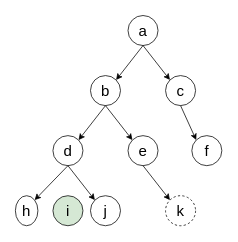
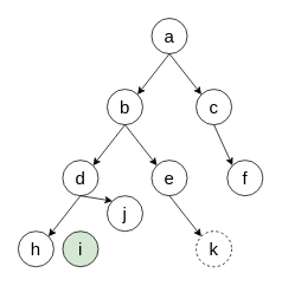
  <mxCell id="0" />
  <mxCell id="1" parent="0" />
  <mxCell id="2" value="&lt;font style=&quot;font-size: 20px&quot;&gt;a&lt;/font&gt;" style="ellipse;whiteSpace=wrap;html=1;aspect=fixed;" vertex="1" parent="1"><mxGeometry x="170" y="20" width="40" height="40" as="geometry" /></mxCell>
  <mxCell id="3" value="&lt;font style=&quot;font-size: 20px&quot;&gt;c&lt;/font&gt;" style="ellipse;whiteSpace=wrap;html=1;aspect=fixed;" vertex="1" parent="1"><mxGeometry x="220" y="100" width="40" height="40" as="geometry" /></mxCell>
  <mxCell id="4" value="&lt;font style=&quot;font-size: 20px&quot;&gt;b&lt;/font&gt;" style="ellipse;whiteSpace=wrap;html=1;aspect=fixed;" vertex="1" parent="1"><mxGeometry x="120" y="100" width="40" height="40" as="geometry" /></mxCell>
  <mxCell id="5" value="" style="endArrow=classic;html=1;entryX=1;entryY=0;entryDx=0;entryDy=0;" edge="1" parent="1" target="4"><mxGeometry width="50" height="50" relative="1" as="geometry"><mxPoint x="190" y="60" as="sourcePoint" /><mxPoint x="145" y="110" as="targetPoint" /></mxGeometry></mxCell>
  <mxCell id="6" value="" style="endArrow=classic;html=1;entryX=0;entryY=0;entryDx=0;entryDy=0;" edge="1" parent="1" target="3"><mxGeometry width="50" height="50" relative="1" as="geometry"><mxPoint x="190" y="60" as="sourcePoint" /><mxPoint x="146.213" y="128.787" as="targetPoint" /></mxGeometry></mxCell>
  <mxCell id="7" value="&lt;font style=&quot;font-size: 20px&quot;&gt;e&lt;/font&gt;" style="ellipse;whiteSpace=wrap;html=1;aspect=fixed;" vertex="1" parent="1"><mxGeometry x="170" y="180" width="40" height="40" as="geometry" /></mxCell>
  <mxCell id="8" value="&lt;font style=&quot;font-size: 20px&quot;&gt;d&lt;/font&gt;" style="ellipse;whiteSpace=wrap;html=1;aspect=fixed;" vertex="1" parent="1"><mxGeometry x="70" y="180" width="40" height="40" as="geometry" /></mxCell>
  <mxCell id="9" value="&lt;font style=&quot;font-size: 20px&quot;&gt;i&lt;/font&gt;" style="ellipse;whiteSpace=wrap;html=1;aspect=fixed;fillColor=#d5e8d4;" vertex="1" parent="1"><mxGeometry x="70" y="260" width="40" height="40" as="geometry" /></mxCell>
  <mxCell id="10" value="" style="endArrow=classic;html=1;entryX=1;entryY=0;entryDx=0;entryDy=0;" edge="1" target="8" parent="1"><mxGeometry width="50" height="50" relative="1" as="geometry"><mxPoint x="140" y="140" as="sourcePoint" /><mxPoint x="95" y="190" as="targetPoint" /></mxGeometry></mxCell>
  <mxCell id="11" value="" style="endArrow=classic;html=1;entryX=0;entryY=0;entryDx=0;entryDy=0;" edge="1" target="7" parent="1"><mxGeometry width="50" height="50" relative="1" as="geometry"><mxPoint x="140" y="140" as="sourcePoint" /><mxPoint x="96.213" y="208.787" as="targetPoint" /></mxGeometry></mxCell>
  <mxCell id="12" value="&lt;font style=&quot;font-size: 20px&quot;&gt;f&lt;/font&gt;" style="ellipse;whiteSpace=wrap;html=1;aspect=fixed;" vertex="1" parent="1"><mxGeometry x="255" y="180" width="40" height="40" as="geometry" /></mxCell>
  <mxCell id="13" value="" style="endArrow=classic;html=1;entryX=0;entryY=0;entryDx=0;entryDy=0;" edge="1" target="12" parent="1"><mxGeometry width="50" height="50" relative="1" as="geometry"><mxPoint x="240" y="140" as="sourcePoint" /><mxPoint x="196.213" y="208.787" as="targetPoint" /></mxGeometry></mxCell>
- <mxCell id="14" value="&lt;font style=&quot;font-size: 20px&quot;&gt;j&lt;/font&gt;" style="ellipse;whiteSpace=wrap;html=1;aspect=fixed;" vertex="1" parent="1"><mxGeometry x="120" y="260" width="40" height="40" as="geometry" /></mxCell>
- <mxCell id="15" value="&lt;font style=&quot;font-size: 20px&quot;&gt;h&lt;/font&gt;" style="ellipse;whiteSpace=wrap;html=1;aspect=fixed;" vertex="1" parent="1"><mxGeometry x="20" y="260" width="30" height="40" as="geometry" /></mxCell>
+ <mxCell id="14" value="&lt;font style=&quot;font-size: 20px&quot;&gt;j&lt;/font&gt;" style="ellipse;whiteSpace=wrap;html=1;aspect=fixed;" vertex="1" parent="1"><mxGeometry x="120" y="220" width="40" height="40" as="geometry" /></mxCell>
+ <mxCell id="15" value="&lt;font style=&quot;font-size: 20px&quot;&gt;h&lt;/font&gt;" style="ellipse;whiteSpace=wrap;html=1;aspect=fixed;" vertex="1" parent="1"><mxGeometry x="20" y="260" width="40" height="40" as="geometry" /></mxCell>
  <mxCell id="16" value="" style="endArrow=classic;html=1;entryX=1;entryY=0;entryDx=0;entryDy=0;" edge="1" target="15" parent="1"><mxGeometry width="50" height="50" relative="1" as="geometry"><mxPoint x="90" y="220" as="sourcePoint" /><mxPoint x="45" y="270" as="targetPoint" /></mxGeometry></mxCell>
  <mxCell id="17" value="" style="endArrow=classic;html=1;entryX=0;entryY=0;entryDx=0;entryDy=0;" edge="1" target="14" parent="1"><mxGeometry width="50" height="50" relative="1" as="geometry"><mxPoint x="90" y="220" as="sourcePoint" /><mxPoint x="46.213" y="288.787" as="targetPoint" /></mxGeometry></mxCell>
  <mxCell id="18" value="&lt;font style=&quot;font-size: 20px&quot;&gt;k&lt;/font&gt;" style="ellipse;whiteSpace=wrap;html=1;aspect=fixed;dashed=1;" vertex="1" parent="1"><mxGeometry x="220" y="260" width="40" height="40" as="geometry" /></mxCell>
  <mxCell id="19" value="" style="endArrow=classic;html=1;entryX=0;entryY=0;entryDx=0;entryDy=0;" edge="1" target="18" parent="1"><mxGeometry width="50" height="50" relative="1" as="geometry"><mxPoint x="190" y="220" as="sourcePoint" /><mxPoint x="146.213" y="288.787" as="targetPoint" /></mxGeometry></mxCell>
